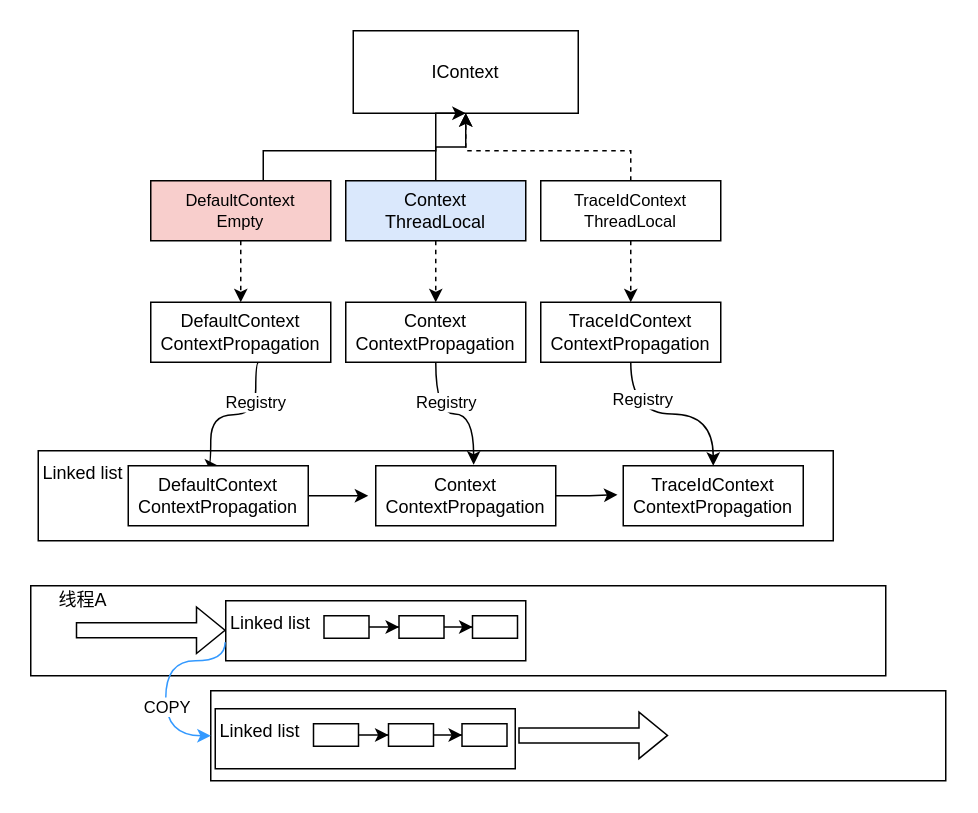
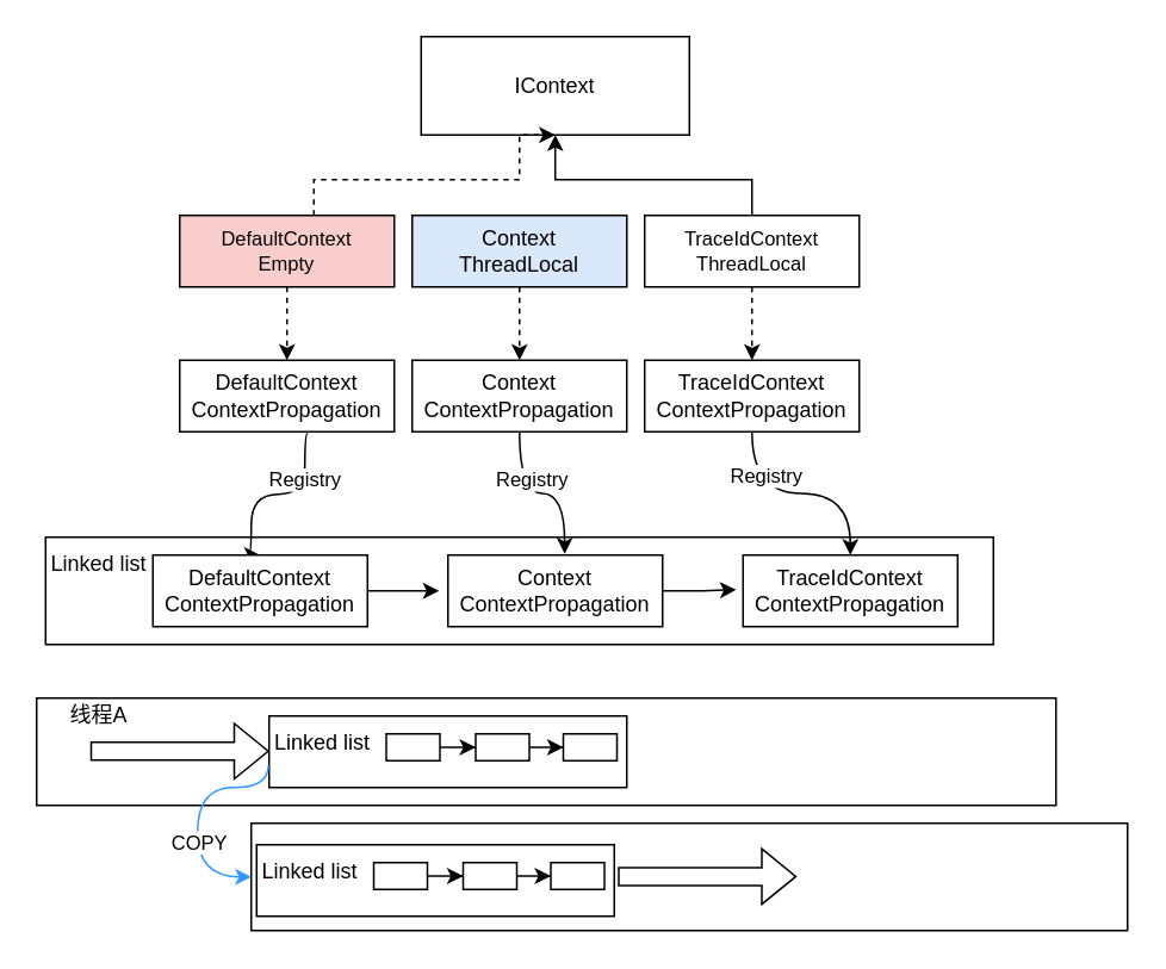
  <mxCell id="0" />
  <mxCell id="1" parent="0" />
  <mxCell id="2" value="" style="rounded=0;whiteSpace=wrap;html=1;" vertex="1" parent="1"><mxGeometry x="25" y="300" width="530" height="60" as="geometry" /></mxCell>
  <mxCell id="3" value="IContext" style="rounded=0;whiteSpace=wrap;html=1;" vertex="1" parent="1"><mxGeometry x="235" y="20" width="150" height="55" as="geometry" /></mxCell>
- <mxCell id="4" style="edgeStyle=orthogonalEdgeStyle;rounded=0;orthogonalLoop=1;jettySize=auto;html=1;entryX=0.5;entryY=1;entryDx=0;entryDy=0;" edge="1" parent="1" source="6" target="3"><mxGeometry relative="1" as="geometry"><Array as="points"><mxPoint x="175" y="100" /><mxPoint x="290" y="100" /></Array></mxGeometry></mxCell>
+ <mxCell id="4" style="edgeStyle=orthogonalEdgeStyle;rounded=0;orthogonalLoop=1;jettySize=auto;html=1;entryX=0.5;entryY=1;entryDx=0;entryDy=0;dashed=1;" edge="1" parent="1" source="6" target="3"><mxGeometry relative="1" as="geometry"><Array as="points"><mxPoint x="175" y="100" /><mxPoint x="290" y="100" /></Array></mxGeometry></mxCell>
  <mxCell id="5" style="edgeStyle=orthogonalEdgeStyle;rounded=0;orthogonalLoop=1;jettySize=auto;html=1;entryX=0.5;entryY=0;entryDx=0;entryDy=0;dashed=1;" edge="1" parent="1" source="6" target="14"><mxGeometry relative="1" as="geometry"><mxPoint x="155" y="180" as="targetPoint" /></mxGeometry></mxCell>
  <mxCell id="6" value="&lt;div&gt;DefaultContext&lt;/div&gt;&lt;div&gt;Empty&lt;br&gt;&lt;/div&gt;" style="rounded=0;whiteSpace=wrap;html=1;fontSize=11;fillColor=#f8cecc;" vertex="1" parent="1"><mxGeometry x="100" y="120" width="120" height="40" as="geometry" /></mxCell>
- <mxCell id="7" style="edgeStyle=orthogonalEdgeStyle;rounded=0;orthogonalLoop=1;jettySize=auto;html=1;" edge="1" parent="1" source="8" target="3"><mxGeometry relative="1" as="geometry" /></mxCell>
  <mxCell id="8" value="&lt;div&gt;Context&lt;/div&gt;&lt;div&gt;ThreadLocal&lt;br&gt;&lt;/div&gt;" style="rounded=0;whiteSpace=wrap;html=1;fillColor=#dae8fc;" vertex="1" parent="1"><mxGeometry x="230" y="120" width="120" height="40" as="geometry" /></mxCell>
- <mxCell id="9" style="edgeStyle=orthogonalEdgeStyle;rounded=0;orthogonalLoop=1;jettySize=auto;html=1;entryX=0.5;entryY=1;entryDx=0;entryDy=0;exitX=0.5;exitY=0;exitDx=0;exitDy=0;dashed=1;" edge="1" parent="1" source="11" target="3"><mxGeometry relative="1" as="geometry"><Array as="points"><mxPoint x="415" y="100" /><mxPoint x="285" y="100" /></Array></mxGeometry></mxCell>
+ <mxCell id="9" style="edgeStyle=orthogonalEdgeStyle;rounded=0;orthogonalLoop=1;jettySize=auto;html=1;entryX=0.5;entryY=1;entryDx=0;entryDy=0;exitX=0.5;exitY=0;exitDx=0;exitDy=0;" edge="1" parent="1" source="11" target="3"><mxGeometry relative="1" as="geometry"><Array as="points"><mxPoint x="415" y="100" /><mxPoint x="285" y="100" /></Array></mxGeometry></mxCell>
  <mxCell id="10" style="edgeStyle=orthogonalEdgeStyle;rounded=0;orthogonalLoop=1;jettySize=auto;html=1;entryX=0.5;entryY=0;entryDx=0;entryDy=0;dashed=1;" edge="1" parent="1" source="11" target="18"><mxGeometry relative="1" as="geometry" /></mxCell>
  <mxCell id="11" value="&lt;div style=&quot;font-size: 11px;&quot;&gt;TraceIdContext&lt;/div&gt;&lt;div style=&quot;font-size: 11px;&quot;&gt;ThreadLocal&lt;br&gt;&lt;/div&gt;" style="rounded=0;whiteSpace=wrap;html=1;fontSize=11;" vertex="1" parent="1"><mxGeometry x="360" y="120" width="120" height="40" as="geometry" /></mxCell>
  <mxCell id="12" style="edgeStyle=orthogonalEdgeStyle;rounded=0;orthogonalLoop=1;jettySize=auto;html=1;entryX=0.5;entryY=0;entryDx=0;entryDy=0;curved=1;exitX=0.615;exitY=0.966;exitDx=0;exitDy=0;exitPerimeter=0;" edge="1" parent="1" source="14" target="21"><mxGeometry relative="1" as="geometry"><Array as="points"><mxPoint x="174" y="241" /><mxPoint x="170" y="241" /><mxPoint x="170" y="276" /><mxPoint x="140" y="276" /></Array></mxGeometry></mxCell>
  <mxCell id="13" value="&lt;div&gt;Registry&lt;/div&gt;" style="edgeLabel;html=1;align=center;verticalAlign=middle;resizable=0;points=[];" vertex="1" connectable="0" parent="12"><mxGeometry x="-0.41" y="-1" relative="1" as="geometry"><mxPoint as="offset" /></mxGeometry></mxCell>
  <mxCell id="14" value="&lt;div&gt;DefaultContext&lt;br&gt;&lt;/div&gt;&lt;div&gt;ContextPropagation&lt;/div&gt;" style="rounded=0;whiteSpace=wrap;html=1;" vertex="1" parent="1"><mxGeometry x="100" y="201" width="120" height="40" as="geometry" /></mxCell>
  <mxCell id="15" value="&lt;div&gt;Context&lt;/div&gt;&lt;div&gt;ContextPropagation&lt;/div&gt;" style="rounded=0;whiteSpace=wrap;html=1;" vertex="1" parent="1"><mxGeometry x="230" y="201" width="120" height="40" as="geometry" /></mxCell>
  <mxCell id="16" style="edgeStyle=orthogonalEdgeStyle;rounded=0;orthogonalLoop=1;jettySize=auto;html=1;entryX=0.5;entryY=0;entryDx=0;entryDy=0;curved=1;" edge="1" parent="1" source="18" target="23"><mxGeometry relative="1" as="geometry" /></mxCell>
  <mxCell id="17" value="&lt;div&gt;Registry&lt;/div&gt;" style="edgeLabel;html=1;align=center;verticalAlign=middle;resizable=0;points=[];" vertex="1" connectable="0" parent="16"><mxGeometry x="-0.617" y="7" relative="1" as="geometry"><mxPoint as="offset" /></mxGeometry></mxCell>
  <mxCell id="18" value="&lt;div&gt;TraceIdContext&lt;/div&gt;&lt;div&gt;ContextPropagation&lt;/div&gt;" style="rounded=0;whiteSpace=wrap;html=1;" vertex="1" parent="1"><mxGeometry x="360" y="201" width="120" height="40" as="geometry" /></mxCell>
  <mxCell id="19" style="edgeStyle=orthogonalEdgeStyle;rounded=0;orthogonalLoop=1;jettySize=auto;html=1;entryX=0.5;entryY=0;entryDx=0;entryDy=0;dashed=1;" edge="1" parent="1" source="8" target="15"><mxGeometry relative="1" as="geometry"><Array as="points" /></mxGeometry></mxCell>
  <mxCell id="20" style="edgeStyle=orthogonalEdgeStyle;rounded=0;orthogonalLoop=1;jettySize=auto;html=1;" edge="1" parent="1" source="21"><mxGeometry relative="1" as="geometry"><mxPoint x="245" y="330" as="targetPoint" /></mxGeometry></mxCell>
  <mxCell id="21" value="&lt;div&gt;DefaultContext&lt;br&gt;&lt;/div&gt;&lt;div&gt;ContextPropagation&lt;/div&gt;" style="rounded=0;whiteSpace=wrap;html=1;" vertex="1" parent="1"><mxGeometry x="85" y="310" width="120" height="40" as="geometry" /></mxCell>
  <mxCell id="22" value="&lt;div&gt;Context&lt;/div&gt;&lt;div&gt;ContextPropagation&lt;/div&gt;" style="rounded=0;whiteSpace=wrap;html=1;" vertex="1" parent="1"><mxGeometry x="250" y="310" width="120" height="40" as="geometry" /></mxCell>
  <mxCell id="23" value="&lt;div&gt;TraceIdContext&lt;/div&gt;&lt;div&gt;ContextPropagation&lt;/div&gt;" style="rounded=0;whiteSpace=wrap;html=1;" vertex="1" parent="1"><mxGeometry x="415" y="310" width="120" height="40" as="geometry" /></mxCell>
  <mxCell id="24" style="edgeStyle=orthogonalEdgeStyle;rounded=0;orthogonalLoop=1;jettySize=auto;html=1;entryX=-0.032;entryY=0.483;entryDx=0;entryDy=0;entryPerimeter=0;" edge="1" parent="1" source="22" target="23"><mxGeometry relative="1" as="geometry" /></mxCell>
  <mxCell id="25" style="edgeStyle=orthogonalEdgeStyle;rounded=0;orthogonalLoop=1;jettySize=auto;html=1;entryX=0.544;entryY=-0.017;entryDx=0;entryDy=0;entryPerimeter=0;curved=1;" edge="1" parent="1" source="15" target="22"><mxGeometry relative="1" as="geometry" /></mxCell>
  <mxCell id="26" value="&lt;div&gt;Registry&lt;/div&gt;" style="edgeLabel;html=1;align=center;verticalAlign=middle;resizable=0;points=[];" vertex="1" connectable="0" parent="25"><mxGeometry x="-0.439" y="6" relative="1" as="geometry"><mxPoint as="offset" /></mxGeometry></mxCell>
  <mxCell id="27" value="Linked list" style="text;html=1;align=center;verticalAlign=middle;whiteSpace=wrap;rounded=0;" vertex="1" parent="1"><mxGeometry x="25" y="300" width="60" height="30" as="geometry" /></mxCell>
  <mxCell id="28" value="" style="rounded=0;whiteSpace=wrap;html=1;" vertex="1" parent="1"><mxGeometry x="20" y="390" width="570" height="60" as="geometry" /></mxCell>
  <mxCell id="29" value="" style="shape=flexArrow;endArrow=classic;html=1;rounded=0;" edge="1" parent="1"><mxGeometry width="50" height="50" relative="1" as="geometry"><mxPoint x="50" y="419.66" as="sourcePoint" /><mxPoint x="150" y="419.66" as="targetPoint" /></mxGeometry></mxCell>
  <mxCell id="30" value="" style="rounded=0;whiteSpace=wrap;html=1;" vertex="1" parent="1"><mxGeometry x="140" y="460" width="490" height="60" as="geometry" /></mxCell>
  <mxCell id="31" value="" style="shape=flexArrow;endArrow=classic;html=1;rounded=0;" edge="1" parent="1"><mxGeometry width="50" height="50" relative="1" as="geometry"><mxPoint x="345" y="489.8" as="sourcePoint" /><mxPoint x="445" y="489.8" as="targetPoint" /></mxGeometry></mxCell>
  <mxCell id="32" value="线程A" style="text;html=1;align=center;verticalAlign=middle;whiteSpace=wrap;rounded=0;" vertex="1" parent="1"><mxGeometry x="25" y="390" width="60" height="20" as="geometry" /></mxCell>
  <mxCell id="33" value="" style="group" vertex="1" connectable="0" parent="1"><mxGeometry x="150" y="400" width="200" height="40" as="geometry" /></mxCell>
  <mxCell id="34" value="" style="rounded=0;whiteSpace=wrap;html=1;" vertex="1" parent="33"><mxGeometry width="200" height="40" as="geometry" /></mxCell>
  <mxCell id="35" value="Linked list" style="text;html=1;align=center;verticalAlign=middle;whiteSpace=wrap;rounded=0;" vertex="1" parent="33"><mxGeometry width="60" height="30" as="geometry" /></mxCell>
  <mxCell id="36" style="edgeStyle=orthogonalEdgeStyle;rounded=0;orthogonalLoop=1;jettySize=auto;html=1;" edge="1" parent="33" source="37" target="39"><mxGeometry relative="1" as="geometry" /></mxCell>
  <mxCell id="37" value="" style="rounded=0;whiteSpace=wrap;html=1;" vertex="1" parent="33"><mxGeometry x="65.5" y="10" width="30" height="15" as="geometry" /></mxCell>
  <mxCell id="38" style="edgeStyle=orthogonalEdgeStyle;rounded=0;orthogonalLoop=1;jettySize=auto;html=1;" edge="1" parent="33" source="39" target="40"><mxGeometry relative="1" as="geometry" /></mxCell>
  <mxCell id="39" value="" style="rounded=0;whiteSpace=wrap;html=1;" vertex="1" parent="33"><mxGeometry x="115.5" y="10" width="30" height="15" as="geometry" /></mxCell>
  <mxCell id="40" value="" style="rounded=0;whiteSpace=wrap;html=1;" vertex="1" parent="33"><mxGeometry x="164.5" y="10" width="30" height="15" as="geometry" /></mxCell>
  <mxCell id="41" value="" style="group" vertex="1" connectable="0" parent="1"><mxGeometry x="143" y="472" width="200" height="40" as="geometry" /></mxCell>
  <mxCell id="42" value="" style="rounded=0;whiteSpace=wrap;html=1;" vertex="1" parent="41"><mxGeometry width="200" height="40" as="geometry" /></mxCell>
  <mxCell id="43" value="Linked list" style="text;html=1;align=center;verticalAlign=middle;whiteSpace=wrap;rounded=0;" vertex="1" parent="41"><mxGeometry width="60" height="30" as="geometry" /></mxCell>
  <mxCell id="44" style="edgeStyle=orthogonalEdgeStyle;rounded=0;orthogonalLoop=1;jettySize=auto;html=1;" edge="1" parent="41" source="45" target="47"><mxGeometry relative="1" as="geometry" /></mxCell>
  <mxCell id="45" value="" style="rounded=0;whiteSpace=wrap;html=1;" vertex="1" parent="41"><mxGeometry x="65.5" y="10" width="30" height="15" as="geometry" /></mxCell>
  <mxCell id="46" style="edgeStyle=orthogonalEdgeStyle;rounded=0;orthogonalLoop=1;jettySize=auto;html=1;" edge="1" parent="41" source="47" target="48"><mxGeometry relative="1" as="geometry" /></mxCell>
  <mxCell id="47" value="" style="rounded=0;whiteSpace=wrap;html=1;" vertex="1" parent="41"><mxGeometry x="115.5" y="10" width="30" height="15" as="geometry" /></mxCell>
  <mxCell id="48" value="" style="rounded=0;whiteSpace=wrap;html=1;" vertex="1" parent="41"><mxGeometry x="164.5" y="10" width="30" height="15" as="geometry" /></mxCell>
  <mxCell id="49" style="edgeStyle=orthogonalEdgeStyle;rounded=0;orthogonalLoop=1;jettySize=auto;html=1;entryX=0;entryY=0.5;entryDx=0;entryDy=0;curved=1;exitX=-0.002;exitY=0.69;exitDx=0;exitDy=0;exitPerimeter=0;strokeColor=#3399FF;" edge="1" parent="1" source="34" target="30"><mxGeometry relative="1" as="geometry"><Array as="points"><mxPoint x="150" y="440" /><mxPoint x="110" y="450" /><mxPoint x="110" y="490" /></Array></mxGeometry></mxCell>
  <mxCell id="50" value="COPY" style="edgeLabel;html=1;align=center;verticalAlign=middle;resizable=0;points=[];" vertex="1" connectable="0" parent="49"><mxGeometry x="0.244" relative="1" as="geometry"><mxPoint as="offset" /></mxGeometry></mxCell>
